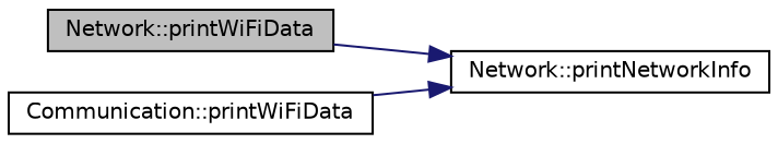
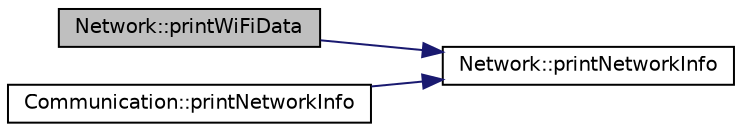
  digraph {
    rankdir=RL
    node [color=black fillcolor=white fontname=Helvetica fontsize=10 shape=record style=filled]
    edge [color=midnightblue dir=back fontname=Helvetica fontsize=10 labelfontname=Helvetica labelfontsize=10 style=solid]
    n1 [fillcolor=grey75 fontcolor=black height=0.2 label="Network::printWiFiData" width=0.4]
    n2 [height=0.2 label="Network::printNetworkInfo" width=0.4]
-   n3 [height=0.2 label="Communication::printWiFiData" width=0.4]
+   n3 [height=0.2 label="Communication::printNetworkInfo" width=0.4]
    n2 -> n1
    n2 -> n3
  }
